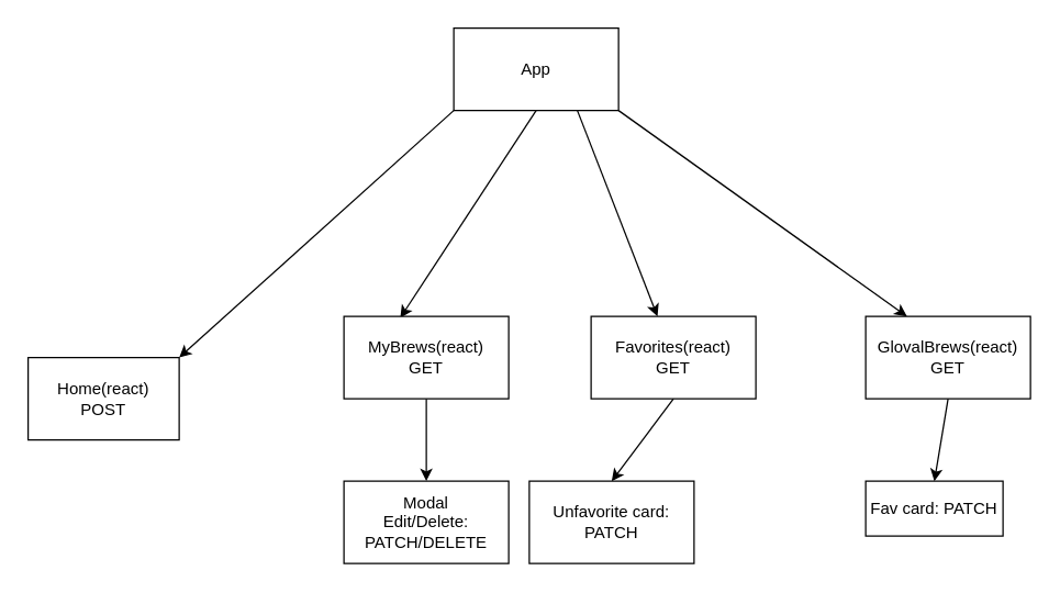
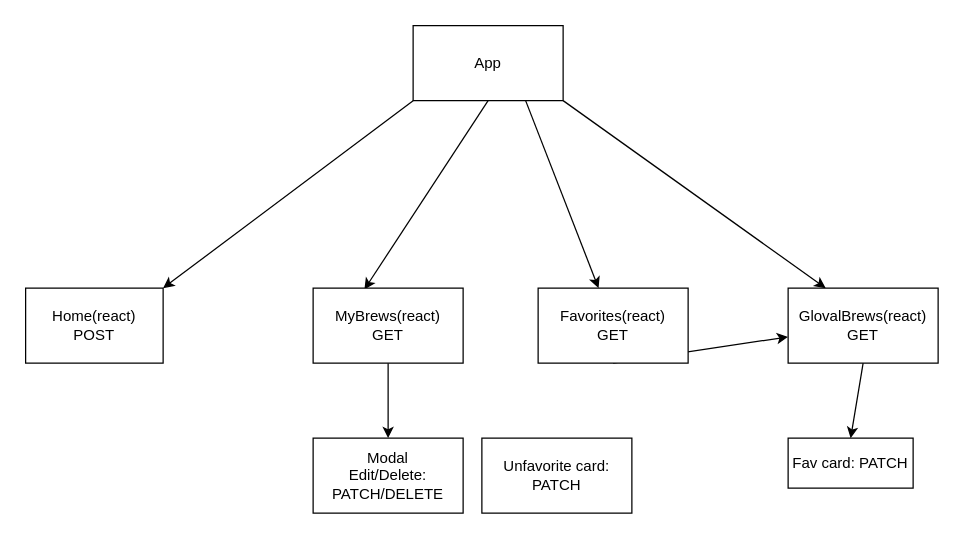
  <mxCell id="0" />
  <mxCell id="1" parent="0" />
  <mxCell id="2" style="edgeStyle=none;html=1;exitX=0;exitY=1;exitDx=0;exitDy=0;entryX=1;entryY=0;entryDx=0;entryDy=0;" edge="1" parent="1" source="6" target="7"><mxGeometry relative="1" as="geometry" /></mxCell>
  <mxCell id="3" style="edgeStyle=none;html=1;exitX=0.5;exitY=1;exitDx=0;exitDy=0;entryX=0.342;entryY=0.017;entryDx=0;entryDy=0;entryPerimeter=0;" edge="1" parent="1" source="6" target="9"><mxGeometry relative="1" as="geometry" /></mxCell>
  <mxCell id="4" style="edgeStyle=none;html=1;exitX=0.75;exitY=1;exitDx=0;exitDy=0;" edge="1" parent="1" source="6" target="11"><mxGeometry relative="1" as="geometry" /></mxCell>
  <mxCell id="5" style="edgeStyle=none;html=1;exitX=1;exitY=1;exitDx=0;exitDy=0;entryX=0.25;entryY=0;entryDx=0;entryDy=0;" edge="1" parent="1" source="6" target="13"><mxGeometry relative="1" as="geometry" /></mxCell>
  <mxCell id="6" value="App" style="rounded=0;whiteSpace=wrap;html=1;" parent="1" vertex="1"><mxGeometry x="330" y="20" width="120" height="60" as="geometry" /></mxCell>
- <mxCell id="7" value="Home(react)&lt;br&gt;POST" style="rounded=0;whiteSpace=wrap;html=1;" parent="1" vertex="1"><mxGeometry x="20" y="260" width="110" height="60" as="geometry" /></mxCell>
+ <mxCell id="7" value="Home(react)&lt;br&gt;POST" style="rounded=0;whiteSpace=wrap;html=1;" parent="1" vertex="1"><mxGeometry x="20" y="230" width="110" height="60" as="geometry" /></mxCell>
  <mxCell id="8" style="edgeStyle=none;html=1;exitX=0.5;exitY=1;exitDx=0;exitDy=0;entryX=0.5;entryY=0;entryDx=0;entryDy=0;" edge="1" parent="1" source="9" target="14"><mxGeometry relative="1" as="geometry" /></mxCell>
  <mxCell id="9" value="MyBrews(react)&lt;br&gt;GET" style="rounded=0;whiteSpace=wrap;html=1;" vertex="1" parent="1"><mxGeometry x="250" y="230" width="120" height="60" as="geometry" /></mxCell>
- <mxCell id="10" style="edgeStyle=none;html=1;exitX=0.5;exitY=1;exitDx=0;exitDy=0;entryX=0.5;entryY=0;entryDx=0;entryDy=0;" edge="1" parent="1" source="11" target="16"><mxGeometry relative="1" as="geometry" /></mxCell>
+ <mxCell id="10" style="edgeStyle=none;html=1;exitX=0.5;exitY=1;exitDx=0;exitDy=0;" edge="1" parent="1" source="11" target="13"><mxGeometry relative="1" as="geometry" /></mxCell>
  <mxCell id="11" value="Favorites(react)&lt;br&gt;GET" style="rounded=0;whiteSpace=wrap;html=1;" vertex="1" parent="1"><mxGeometry x="430" y="230" width="120" height="60" as="geometry" /></mxCell>
  <mxCell id="12" style="edgeStyle=none;html=1;exitX=0.5;exitY=1;exitDx=0;exitDy=0;entryX=0.5;entryY=0;entryDx=0;entryDy=0;" edge="1" parent="1" source="13" target="15"><mxGeometry relative="1" as="geometry" /></mxCell>
  <mxCell id="13" value="GlovalBrews(react)&lt;br&gt;GET" style="rounded=0;whiteSpace=wrap;html=1;" vertex="1" parent="1"><mxGeometry x="630" y="230" width="120" height="60" as="geometry" /></mxCell>
  <mxCell id="14" value="Modal&lt;br&gt;Edit/Delete: PATCH/DELETE" style="rounded=0;whiteSpace=wrap;html=1;" vertex="1" parent="1"><mxGeometry x="250" y="350" width="120" height="60" as="geometry" /></mxCell>
  <mxCell id="15" value="Fav card: PATCH" style="rounded=0;whiteSpace=wrap;html=1;" vertex="1" parent="1"><mxGeometry x="630" y="350" width="100" height="40" as="geometry" /></mxCell>
  <mxCell id="16" value="Unfavorite card: PATCH" style="rounded=0;whiteSpace=wrap;html=1;" vertex="1" parent="1"><mxGeometry x="385" y="350" width="120" height="60" as="geometry" /></mxCell>
